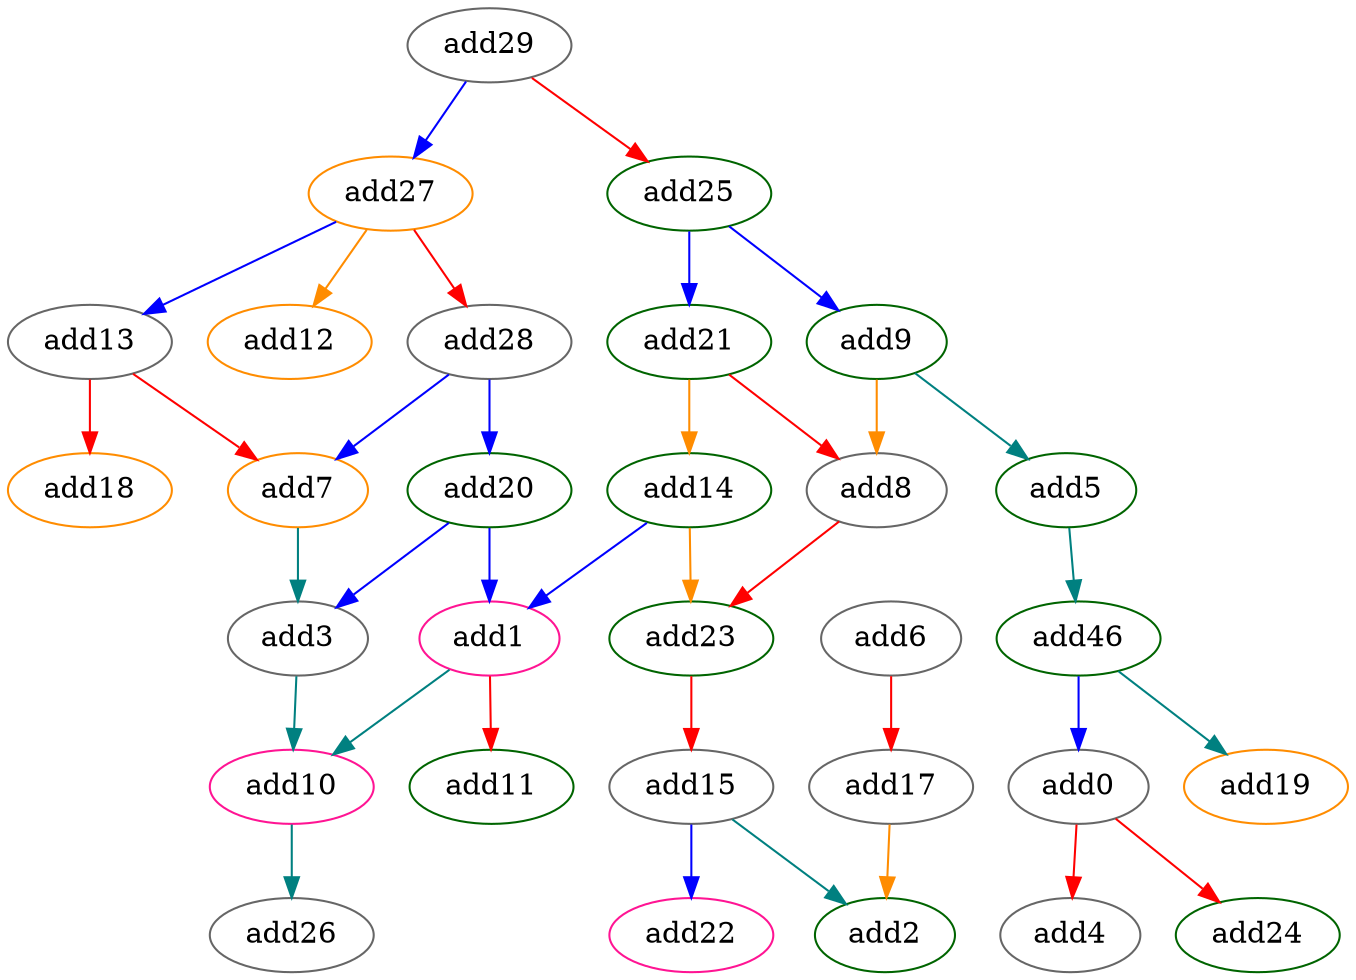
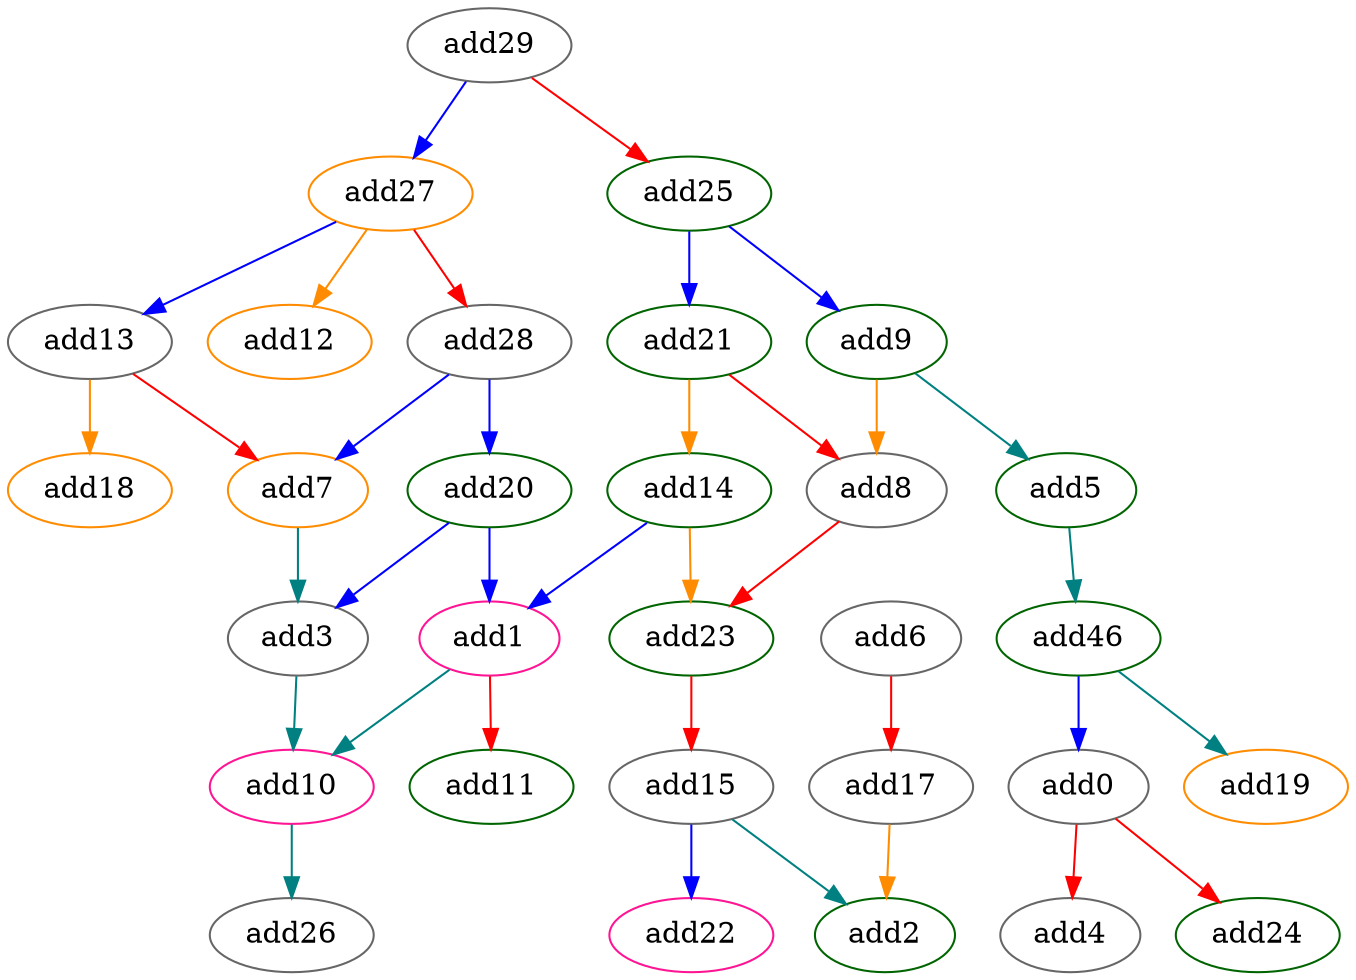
  strict digraph {
    node [color=gray40 opcode=add]
    edge [color=blue]
    add3
    add20 [color=darkgreen]
    add1 [color=deeppink]
    add10 [color=deeppink]
    add11 [color=darkgreen]
    n6 [color=darkgreen label=add46]
    add5 [color=darkgreen]
    add0
    add19 [color=darkorange]
    add14 [color=darkgreen]
    add23 [color=darkgreen]
    add15
    add4
    add24 [color=darkgreen]
    add17
    add2 [color=darkgreen]
    add21 [color=darkgreen]
    add8
    add22 [color=deeppink]
    add26
    add18 [color=darkorange]
    add13
    add7 [color=darkorange]
    add25 [color=darkgreen]
    add9 [color=darkgreen]
    add29
    add27 [color=darkorange]
    add28
    add12 [color=darkorange]
    add6
    add3 -> add10 [color=teal]
    add20 -> add3
    add20 -> add1
    add1 -> add10 [color=teal]
    add1 -> add11 [color=red]
    add10 -> add26 [color=teal]
    n6 -> add0
    n6 -> add19 [color=teal]
    add5 -> n6 [color=teal]
    add0 -> add4 [color=red]
    add0 -> add24 [color=red]
    add14 -> add1
    add14 -> add23 [color=darkorange]
    add23 -> add15 [color=red]
    add15 -> add2 [color=teal]
    add15 -> add22
    add17 -> add2 [color=darkorange]
    add21 -> add14 [color=darkorange]
    add21 -> add8 [color=red]
    add8 -> add23 [color=red]
-   add13 -> add18 [color=red]
+   add13 -> add18 [color=darkorange]
    add13 -> add7 [color=red]
    add7 -> add3 [color=teal]
    add25 -> add21
    add25 -> add9
    add9 -> add5 [color=teal]
    add9 -> add8 [color=darkorange]
    add29 -> add25 [color=red]
    add29 -> add27
    add27 -> add13
    add27 -> add28 [color=red]
    add27 -> add12 [color=darkorange]
    add28 -> add20
    add28 -> add7
    add6 -> add17 [color=red]
  }
